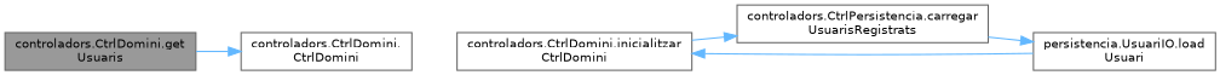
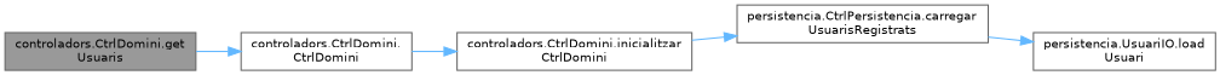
  digraph {
    rankdir=LR
    node [color=grey40 fillcolor=white fontname=Helvetica fontsize=10 shape=box style=filled]
    edge [color=steelblue1 fontname=Helvetica fontsize=10 labelfontname=Helvetica labelfontsize=10 style=solid]
    n1 [color=gray40 fillcolor=grey60 fontcolor=black height=0.2 label="controladors.CtrlDomini.get\lUsuaris" width=0.4]
    n2 [height=0.2 label="controladors.CtrlDomini.\lCtrlDomini" width=0.4]
    n3 [height=0.2 label="controladors.CtrlDomini.inicialitzar\lCtrlDomini" width=0.4]
-   n4 [height=0.2 label="controladors.CtrlPersistencia.carregar\lUsuarisRegistrats" width=0.4]
+   n4 [height=0.2 label="persistencia.CtrlPersistencia.carregar\lUsuarisRegistrats" width=0.4]
    n5 [height=0.2 label="persistencia.UsuariIO.load\lUsuari" width=0.4]
    n1 -> n2
-   n5 -> n3
+   n2 -> n3
    n3 -> n4
    n4 -> n5
  }
